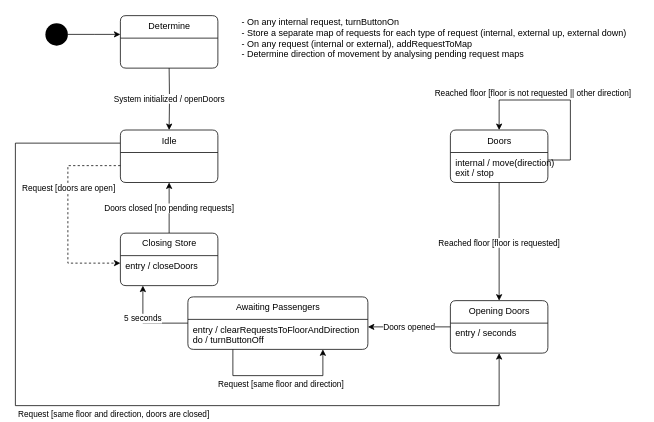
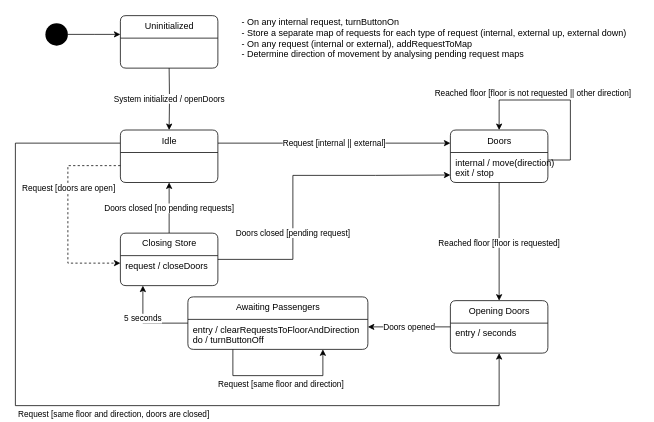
  <mxCell id="0" />
  <mxCell id="1" parent="0" />
  <mxCell id="2" style="edgeStyle=orthogonalEdgeStyle;rounded=0;orthogonalLoop=1;jettySize=auto;html=1;entryX=0;entryY=0.5;entryDx=0;entryDy=0;" parent="1" source="3" edge="1"><mxGeometry relative="1" as="geometry"><mxPoint x="160" y="45" as="targetPoint" /></mxGeometry></mxCell>
  <mxCell id="3" value="" style="ellipse;fillColor=#000000;strokeColor=none;" parent="1" vertex="1"><mxGeometry x="60" y="30" width="30" height="30" as="geometry" /></mxCell>
  <mxCell id="4" value="Reached floor [floor is requested]" style="edgeStyle=orthogonalEdgeStyle;rounded=0;orthogonalLoop=1;jettySize=auto;html=1;entryX=0.5;entryY=0;entryDx=0;entryDy=0;exitX=0.5;exitY=1;exitDx=0;exitDy=0;" parent="1" source="13" target="19" edge="1"><mxGeometry x="0.015" relative="1" as="geometry"><mxPoint x="555" y="292.5" as="sourcePoint" /><mxPoint x="235" y="235" as="targetPoint" /><Array as="points"><mxPoint x="665" y="270" /><mxPoint x="665" y="270" /></Array><mxPoint as="offset" /></mxGeometry></mxCell>
+ <mxCell id="5" value="Request [internal || external]" style="edgeStyle=orthogonalEdgeStyle;rounded=0;orthogonalLoop=1;jettySize=auto;html=1;entryX=0;entryY=0.25;entryDx=0;entryDy=0;exitX=1;exitY=0.25;exitDx=0;exitDy=0;" parent="1" source="10" target="11" edge="1"><mxGeometry relative="1" as="geometry"><mxPoint x="470" y="200" as="targetPoint" /><Array as="points" /></mxGeometry></mxCell>
  <mxCell id="6" style="edgeStyle=orthogonalEdgeStyle;rounded=0;orthogonalLoop=1;jettySize=auto;html=1;entryX=0;entryY=0.25;entryDx=0;entryDy=0;dashed=1;" parent="1" source="10" target="17" edge="1"><mxGeometry relative="1" as="geometry"><Array as="points"><mxPoint x="90" y="220" /><mxPoint x="90" y="350" /></Array></mxGeometry></mxCell>
  <mxCell id="7" value="Request [doors are open]" style="edgeLabel;html=1;align=center;verticalAlign=middle;resizable=0;points=[];" parent="6" vertex="1" connectable="0"><mxGeometry x="-0.152" y="1" relative="1" as="geometry"><mxPoint x="-1" y="-15" as="offset" /></mxGeometry></mxCell>
  <mxCell id="8" style="edgeStyle=orthogonalEdgeStyle;rounded=0;orthogonalLoop=1;jettySize=auto;html=1;entryX=0.5;entryY=1;entryDx=0;entryDy=0;" parent="1" source="10" target="20" edge="1"><mxGeometry relative="1" as="geometry"><Array as="points"><mxPoint x="20" y="190" /><mxPoint x="20" y="540" /><mxPoint x="665" y="540" /></Array></mxGeometry></mxCell>
  <mxCell id="9" value="Request [same floor and direction, doors are closed]" style="edgeLabel;html=1;align=center;verticalAlign=middle;resizable=0;points=[];" parent="8" vertex="1" connectable="0"><mxGeometry x="-0.393" y="2" relative="1" as="geometry"><mxPoint x="128" y="134" as="offset" /></mxGeometry></mxCell>
  <mxCell id="10" value="Idle" style="swimlane;fontStyle=0;align=center;verticalAlign=top;childLayout=stackLayout;horizontal=1;startSize=30;horizontalStack=0;resizeParent=1;resizeParentMax=0;resizeLast=0;collapsible=0;marginBottom=0;html=1;rounded=1;absoluteArcSize=1;arcSize=15;glass=0;backgroundOutline=0;" parent="1" vertex="1"><mxGeometry x="160" y="172.5" width="130" height="70" as="geometry" /></mxCell>
  <mxCell id="11" value="Doors" style="swimlane;fontStyle=0;align=center;verticalAlign=top;childLayout=stackLayout;horizontal=1;startSize=30;horizontalStack=0;resizeParent=1;resizeParentMax=0;resizeLast=0;collapsible=0;marginBottom=0;html=1;rounded=1;absoluteArcSize=1;arcSize=15;glass=0;backgroundOutline=0;" parent="1" vertex="1"><mxGeometry x="600" y="172.5" width="130" height="70" as="geometry" /></mxCell>
  <mxCell id="12" value="Reached floor [floor is not requested || other direction]" style="edgeStyle=orthogonalEdgeStyle;rounded=0;orthogonalLoop=1;jettySize=auto;html=1;entryX=0.5;entryY=0;entryDx=0;entryDy=0;" parent="11" source="13" target="11" edge="1"><mxGeometry x="0.306" y="-10" relative="1" as="geometry"><Array as="points"><mxPoint x="160" y="40" /><mxPoint x="160" y="-40" /><mxPoint x="65" y="-40" /></Array><mxPoint as="offset" /></mxGeometry></mxCell>
  <mxCell id="13" value="internal / move(direction)&#10;exit / stop" style="fillColor=none;strokeColor=none;align=left;verticalAlign=middle;spacingLeft=5;" parent="11" vertex="1"><mxGeometry y="30" width="130" height="40" as="geometry" /></mxCell>
  <mxCell id="14" value="Doors closed [no pending requests]" style="edgeStyle=orthogonalEdgeStyle;rounded=0;orthogonalLoop=1;jettySize=auto;html=1;entryX=0.5;entryY=1;entryDx=0;entryDy=0;" parent="1" source="16" edge="1"><mxGeometry relative="1" as="geometry"><mxPoint x="225" y="242.5" as="targetPoint" /></mxGeometry></mxCell>
+ <mxCell id="15" value="Doors closed [pending request]" style="edgeStyle=orthogonalEdgeStyle;rounded=0;orthogonalLoop=1;jettySize=auto;html=1;entryX=0;entryY=0.75;entryDx=0;entryDy=0;" parent="1" source="16" target="13" edge="1"><mxGeometry x="-0.36" relative="1" as="geometry"><mxPoint x="500" y="250" as="targetPoint" /><Array as="points"><mxPoint x="390" y="345" /><mxPoint x="390" y="233" /><mxPoint x="500" y="233" /></Array><mxPoint as="offset" /></mxGeometry></mxCell>
  <mxCell id="16" value="Closing Store" style="swimlane;fontStyle=0;align=center;verticalAlign=top;childLayout=stackLayout;horizontal=1;startSize=30;horizontalStack=0;resizeParent=1;resizeParentMax=0;resizeLast=0;collapsible=0;marginBottom=0;html=1;rounded=1;absoluteArcSize=1;arcSize=15;glass=0;backgroundOutline=0;" parent="1" vertex="1"><mxGeometry x="160" y="310" width="130" height="70" as="geometry" /></mxCell>
- <mxCell id="17" value="entry / closeDoors&#10;" style="fillColor=none;strokeColor=none;align=left;verticalAlign=middle;spacingLeft=5;" parent="16" vertex="1"><mxGeometry y="30" width="130" height="40" as="geometry" /></mxCell>
+ <mxCell id="17" value="request / closeDoors&#10;" style="fillColor=none;strokeColor=none;align=left;verticalAlign=middle;spacingLeft=5;" parent="16" vertex="1"><mxGeometry y="30" width="130" height="40" as="geometry" /></mxCell>
  <mxCell id="18" value="Doors opened" style="edgeStyle=orthogonalEdgeStyle;rounded=0;orthogonalLoop=1;jettySize=auto;html=1;entryX=1;entryY=0.25;entryDx=0;entryDy=0;" parent="1" source="19" target="23" edge="1"><mxGeometry relative="1" as="geometry" /></mxCell>
  <mxCell id="19" value="Opening Doors" style="swimlane;fontStyle=0;align=center;verticalAlign=top;childLayout=stackLayout;horizontal=1;startSize=30;horizontalStack=0;resizeParent=1;resizeParentMax=0;resizeLast=0;collapsible=0;marginBottom=0;html=1;rounded=1;absoluteArcSize=1;arcSize=15;glass=0;backgroundOutline=0;" parent="1" vertex="1"><mxGeometry x="600" y="400" width="130" height="70" as="geometry" /></mxCell>
  <mxCell id="20" value="entry / seconds&#10;" style="fillColor=none;strokeColor=none;align=left;verticalAlign=middle;spacingLeft=5;" parent="19" vertex="1"><mxGeometry y="30" width="130" height="40" as="geometry" /></mxCell>
  <mxCell id="21" value="5 seconds" style="edgeStyle=orthogonalEdgeStyle;rounded=0;orthogonalLoop=1;jettySize=auto;html=1;" parent="1" source="22" edge="1"><mxGeometry x="0.2" relative="1" as="geometry"><Array as="points"><mxPoint x="190" y="430" /><mxPoint x="190" y="380" /></Array><mxPoint as="offset" /><mxPoint x="190" y="380" as="targetPoint" /></mxGeometry></mxCell>
  <mxCell id="22" value="Awaiting Passengers" style="swimlane;fontStyle=0;align=center;verticalAlign=top;childLayout=stackLayout;horizontal=1;startSize=30;horizontalStack=0;resizeParent=1;resizeParentMax=0;resizeLast=0;collapsible=0;marginBottom=0;html=1;rounded=1;absoluteArcSize=1;arcSize=15;glass=0;backgroundOutline=0;" parent="1" vertex="1"><mxGeometry x="250" y="395" width="240" height="70" as="geometry" /></mxCell>
  <mxCell id="23" value="entry / clearRequestsToFloorAndDirection&#10;do / turnButtonOff" style="fillColor=none;strokeColor=none;align=left;verticalAlign=middle;spacingLeft=5;" parent="22" vertex="1"><mxGeometry y="30" width="240" height="40" as="geometry" /></mxCell>
  <mxCell id="24" style="edgeStyle=orthogonalEdgeStyle;rounded=0;orthogonalLoop=1;jettySize=auto;html=1;entryX=0.75;entryY=1;entryDx=0;entryDy=0;exitX=0.25;exitY=1;exitDx=0;exitDy=0;" parent="22" source="23" target="22" edge="1"><mxGeometry relative="1" as="geometry"><Array as="points"><mxPoint x="60" y="105" /><mxPoint x="180" y="105" /></Array></mxGeometry></mxCell>
  <mxCell id="25" value="Request [same floor and direction]" style="edgeLabel;html=1;align=center;verticalAlign=middle;resizable=0;points=[];" parent="24" vertex="1" connectable="0"><mxGeometry x="0.116" y="-2" relative="1" as="geometry"><mxPoint x="-8" y="8" as="offset" /></mxGeometry></mxCell>
- <mxCell id="26" value="Determine" style="swimlane;fontStyle=0;align=center;verticalAlign=top;childLayout=stackLayout;horizontal=1;startSize=30;horizontalStack=0;resizeParent=1;resizeParentMax=0;resizeLast=0;collapsible=0;marginBottom=0;html=1;rounded=1;absoluteArcSize=1;arcSize=15;glass=0;backgroundOutline=0;" parent="1" vertex="1"><mxGeometry x="160" y="20" width="130" height="70" as="geometry" /></mxCell>
+ <mxCell id="26" value="Uninitialized" style="swimlane;fontStyle=0;align=center;verticalAlign=top;childLayout=stackLayout;horizontal=1;startSize=30;horizontalStack=0;resizeParent=1;resizeParentMax=0;resizeLast=0;collapsible=0;marginBottom=0;html=1;rounded=1;absoluteArcSize=1;arcSize=15;glass=0;backgroundOutline=0;" parent="1" vertex="1"><mxGeometry x="160" y="20" width="130" height="70" as="geometry" /></mxCell>
  <mxCell id="27" value="System initialized / openDoors" style="edgeStyle=orthogonalEdgeStyle;rounded=0;orthogonalLoop=1;jettySize=auto;html=1;entryX=0.5;entryY=0;entryDx=0;entryDy=0;" parent="1" target="10" edge="1"><mxGeometry relative="1" as="geometry"><mxPoint x="225" y="90" as="sourcePoint" /></mxGeometry></mxCell>
  <mxCell id="28" value="- On any internal&amp;nbsp;request, turnButtonOn&lt;br&gt;- Store a separate map of requests for each type of request (internal, external up, external down)&lt;br&gt;- On any request (internal or external), addRequestToMap&lt;br&gt;&lt;div&gt;&lt;span&gt;- Determine direction of movement by analysing pending request maps&lt;/span&gt;&lt;/div&gt;" style="text;html=1;align=left;verticalAlign=middle;resizable=0;points=[];autosize=1;strokeColor=none;" parent="1" vertex="1"><mxGeometry x="320" y="20" width="530" height="60" as="geometry" /></mxCell>
